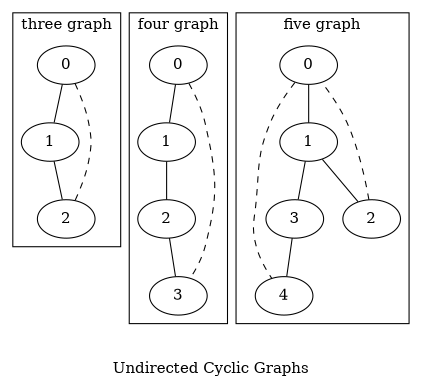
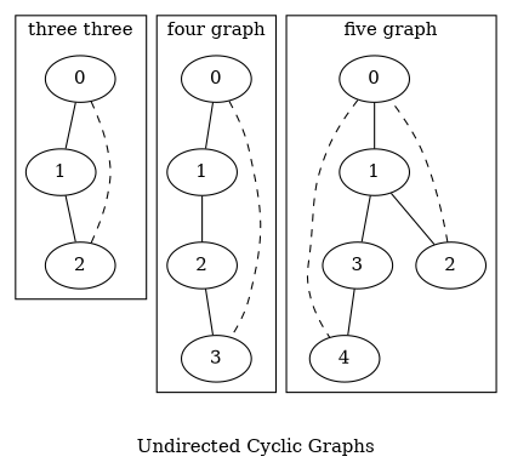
  graph {
    label="Undirected Cyclic Graphs"
    n1 [label=0]
    n2 [label=1]
    n3 [label=2]
    n4 [label=0]
    n5 [label=1]
    n6 [label=3]
    n7 [label=2]
    n8 [label=0]
    n9 [label=1]
    n10 [label=4]
    n11 [label=2]
    n12 [label=3]
    subgraph cluster_1 {
-     label="three graph"
+     label="three three"
      n1
      n2
      n3
    }
    subgraph cluster_2 {
      label="four graph"
      n4
      n5
      n6
      n7
    }
    subgraph cluster_3 {
      label="five graph"
      n8
      n9
      n10
      n11
      n12
    }
    n1 -- n2
    n1 -- n3 [style=dashed]
    n2 -- n3
    n4 -- n5
    n4 -- n6 [style=dashed]
    n5 -- n7
    n7 -- n6
    n8 -- n9
    n8 -- n10 [style=dashed]
    n9 -- n11
    n9 -- n12
    n11 -- n8 [style=dashed]
    n12 -- n10
  }
